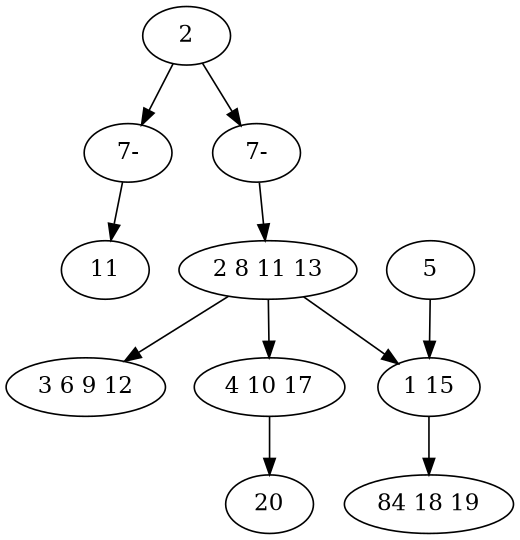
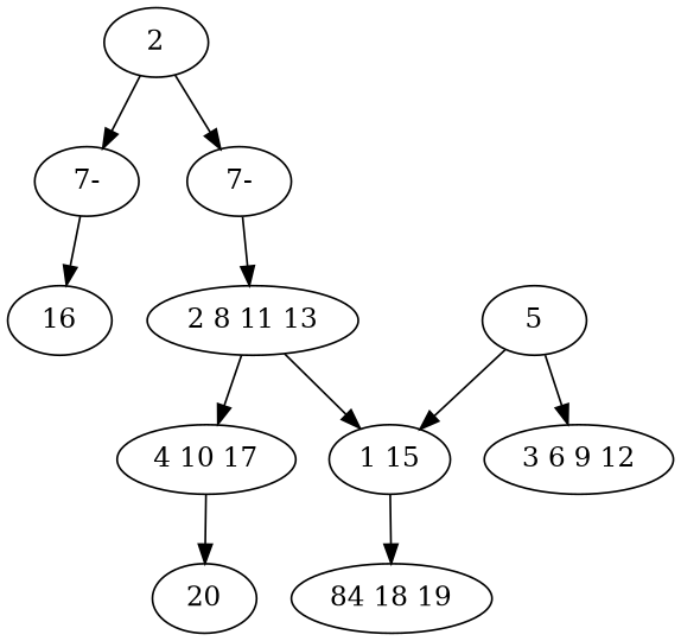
  digraph {
    n1 [label=2]
    n2 [label="7-"]
    n3 [label="7-"]
-   n4 [label=11]
+   n4 [label=16]
    n5 [label="2 8 11 13"]
    n6 [label="3 6 9 12"]
    n7 [label="1 15"]
    n8 [label="4 10 17"]
    n9 [label="84 18 19"]
    n10 [label=20]
    n11 [label=5]
    n1 -> n2
    n1 -> n3
    n2 -> n4
    n3 -> n5
-   n5 -> n6
+   n11 -> n6
    n5 -> n7
    n5 -> n8
    n7 -> n9
    n8 -> n10
    n11 -> n7
  }
